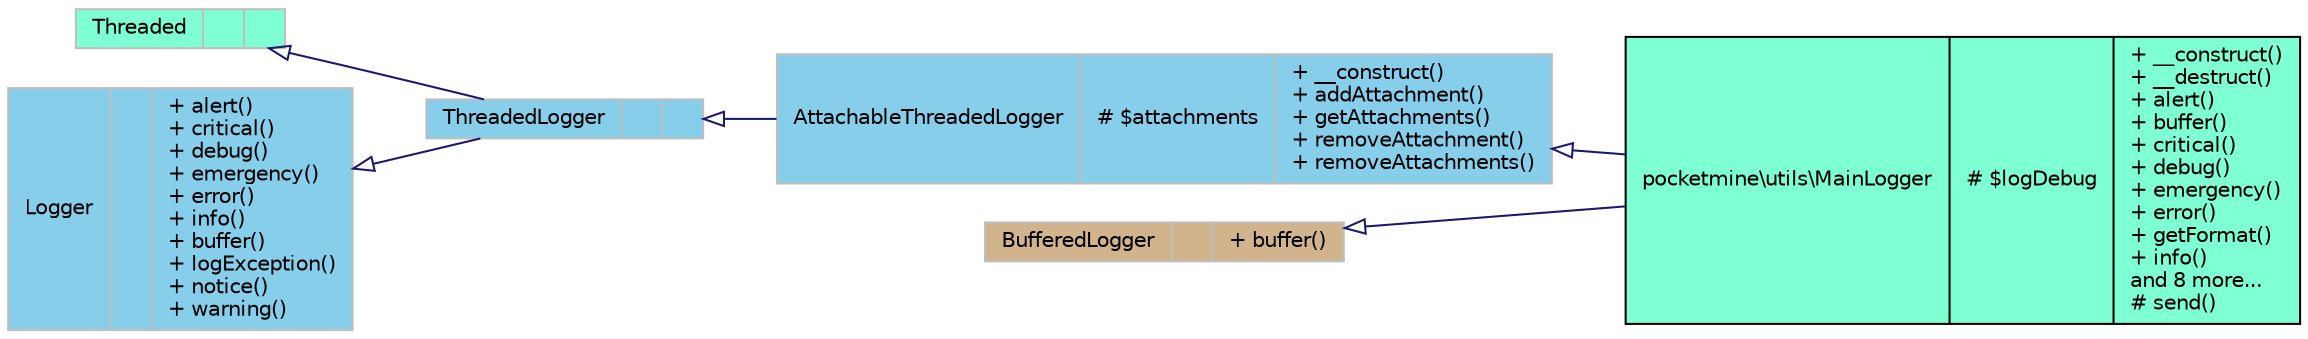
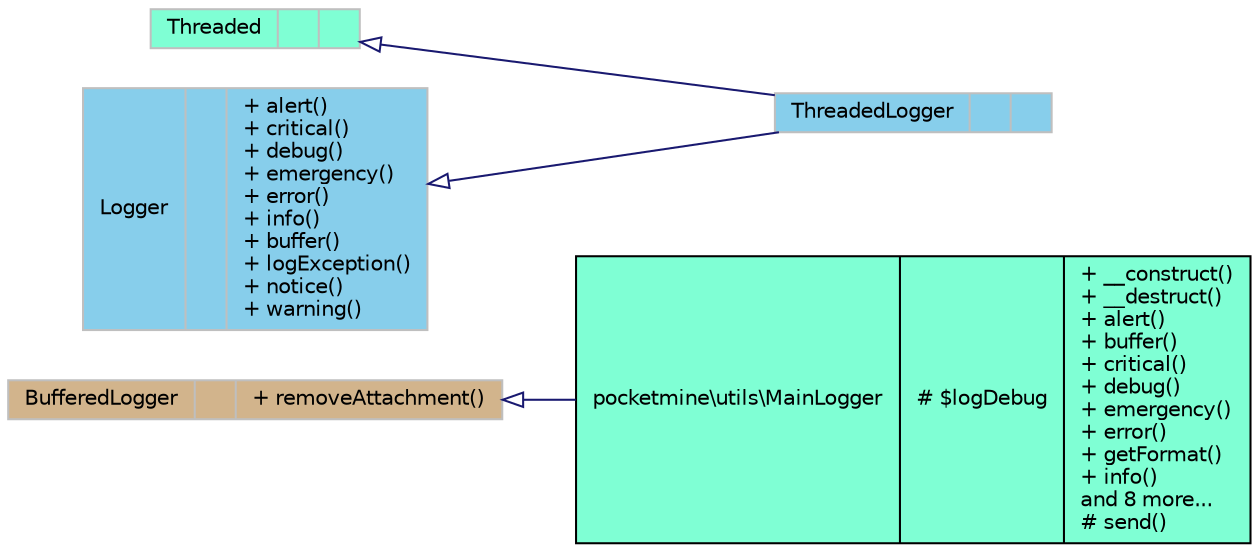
  digraph {
    rankdir=LR
    node [color=grey75 fillcolor=skyblue fontname=Helvetica fontsize=10 shape=record style=filled]
    edge [arrowtail=onormal color=midnightblue dir=back fontname=Helvetica fontsize=10 labelfontname=Helvetica labelfontsize=10 style=solid]
    n1 [color=black fillcolor=aquamarine fontcolor=black height=0.2 label="{pocketmine\\utils\\MainLogger\n|# $logDebug\l|+ __construct()\l+ __destruct()\l+ alert()\l+ buffer()\l+ critical()\l+ debug()\l+ emergency()\l+ error()\l+ getFormat()\l+ info()\land 8 more...\l# send()\l}" width=0.4]
-   n2 [height=0.2 label="{AttachableThreadedLogger\n|# $attachments\l|+ __construct()\l+ addAttachment()\l+ getAttachments()\l+ removeAttachment()\l+ removeAttachments()\l}" width=0.4]
    n3 [height=0.2 label="{ThreadedLogger\n||}" width=0.4]
    n4 [fillcolor=aquamarine height=0.2 label="{Threaded\n||}" width=0.4]
    n5 [height=0.2 label="{Logger\n||+ alert()\l+ critical()\l+ debug()\l+ emergency()\l+ error()\l+ info()\l+ buffer()\l+ logException()\l+ notice()\l+ warning()\l}" width=0.4]
-   n6 [fillcolor=tan height=0.2 label="{BufferedLogger\n||+ buffer()\l}" width=0.4]
-   n2 -> n1
-   n3 -> n2
+   n6 [fillcolor=tan height=0.2 label="{BufferedLogger\n||+ removeAttachment()\l}" width=0.4]
    n4 -> n3
    n5 -> n3
    n6 -> n1
  }
